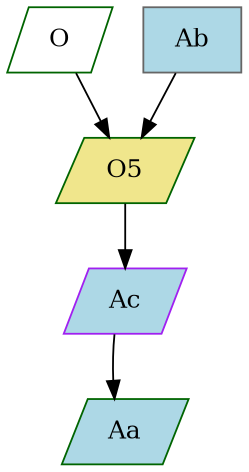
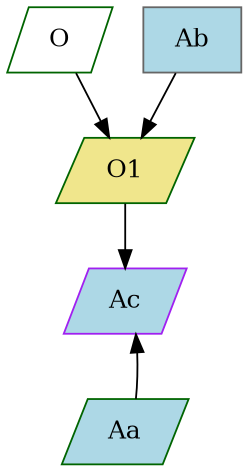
  digraph {
    fontname="DejaVu Serif"
    node [color=darkgreen fillcolor=lightblue fontname="DejaVu Serif" shape=parallelogram style=filled]
    edge [fontname="DejaVu Serif"]
    O [fillcolor=white]
-   O1 [fillcolor=khaki label=O5]
+   O1 [fillcolor=khaki]
    Ac [color=purple]
    Ab [color=gray40 shape=box]
    Aa
    O -> O1
    O1 -> Ac
-   Ac -> Aa
+   Aa -> Ac
    Ab -> O1
  }
